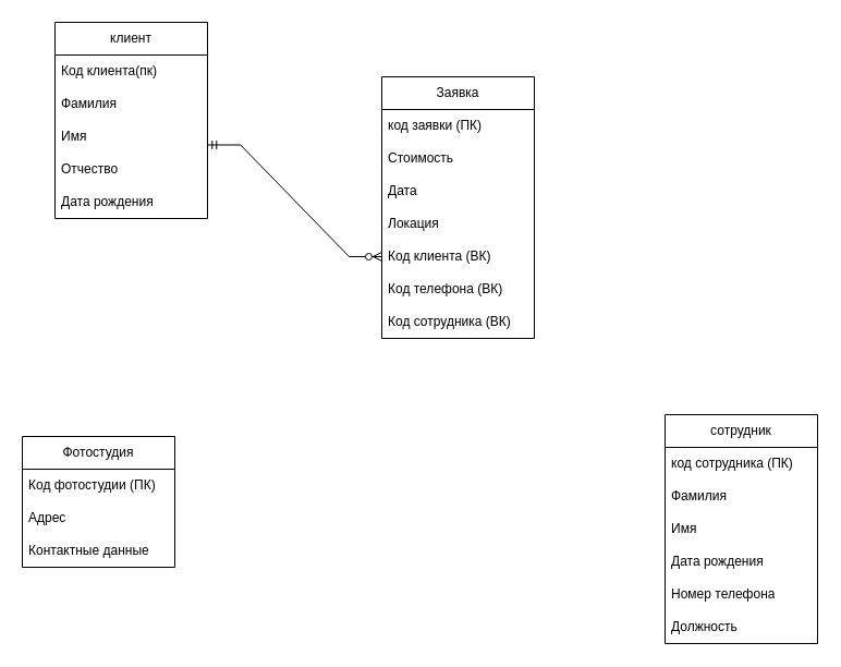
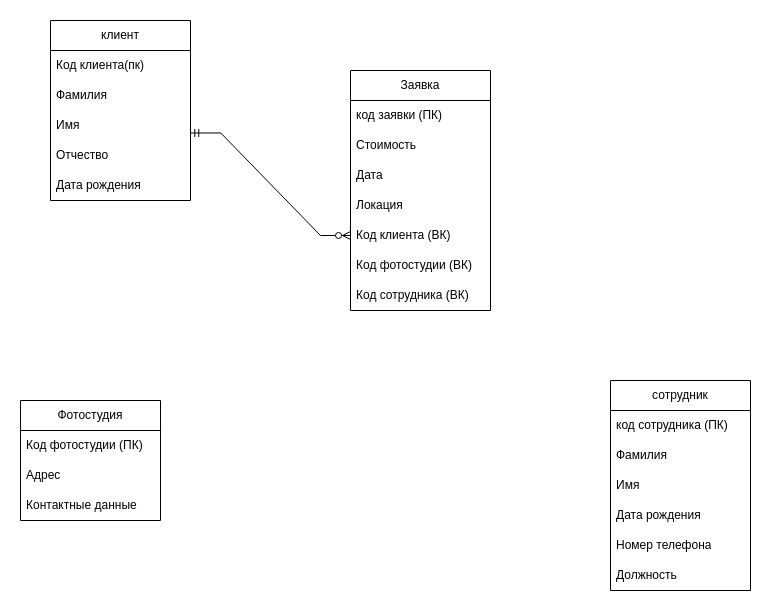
  <mxCell id="0" />
  <mxCell id="1" parent="0" />
  <mxCell id="2" value="Фотостудия" style="swimlane;fontStyle=0;childLayout=stackLayout;horizontal=1;startSize=30;horizontalStack=0;resizeParent=1;resizeParentMax=0;resizeLast=0;collapsible=1;marginBottom=0;whiteSpace=wrap;html=1;" parent="1" vertex="1"><mxGeometry x="20" y="400" width="140" height="120" as="geometry" /></mxCell>
  <mxCell id="3" value="Код фотостудии (ПК)" style="text;strokeColor=none;fillColor=none;align=left;verticalAlign=middle;spacingLeft=4;spacingRight=4;overflow=hidden;points=[[0,0.5],[1,0.5]];portConstraint=eastwest;rotatable=0;whiteSpace=wrap;html=1;" parent="2" vertex="1"><mxGeometry y="30" width="140" height="30" as="geometry" /></mxCell>
  <mxCell id="4" value="Адрес" style="text;strokeColor=none;fillColor=none;align=left;verticalAlign=middle;spacingLeft=4;spacingRight=4;overflow=hidden;points=[[0,0.5],[1,0.5]];portConstraint=eastwest;rotatable=0;whiteSpace=wrap;html=1;" parent="2" vertex="1"><mxGeometry y="60" width="140" height="30" as="geometry" /></mxCell>
  <mxCell id="5" value="Контактные данные" style="text;strokeColor=none;fillColor=none;align=left;verticalAlign=middle;spacingLeft=4;spacingRight=4;overflow=hidden;points=[[0,0.5],[1,0.5]];portConstraint=eastwest;rotatable=0;whiteSpace=wrap;html=1;" parent="2" vertex="1"><mxGeometry y="90" width="140" height="30" as="geometry" /></mxCell>
  <mxCell id="6" value="клиент" style="swimlane;fontStyle=0;childLayout=stackLayout;horizontal=1;startSize=30;horizontalStack=0;resizeParent=1;resizeParentMax=0;resizeLast=0;collapsible=1;marginBottom=0;whiteSpace=wrap;html=1;" parent="1" vertex="1"><mxGeometry x="50" y="20" width="140" height="180" as="geometry" /></mxCell>
  <mxCell id="7" value="Код клиента(пк)" style="text;strokeColor=none;fillColor=none;align=left;verticalAlign=middle;spacingLeft=4;spacingRight=4;overflow=hidden;points=[[0,0.5],[1,0.5]];portConstraint=eastwest;rotatable=0;whiteSpace=wrap;html=1;" parent="6" vertex="1"><mxGeometry y="30" width="140" height="30" as="geometry" /></mxCell>
  <mxCell id="8" value="Фамилия" style="text;strokeColor=none;fillColor=none;align=left;verticalAlign=middle;spacingLeft=4;spacingRight=4;overflow=hidden;points=[[0,0.5],[1,0.5]];portConstraint=eastwest;rotatable=0;whiteSpace=wrap;html=1;" parent="6" vertex="1"><mxGeometry y="60" width="140" height="30" as="geometry" /></mxCell>
  <mxCell id="9" value="Имя" style="text;strokeColor=none;fillColor=none;align=left;verticalAlign=middle;spacingLeft=4;spacingRight=4;overflow=hidden;points=[[0,0.5],[1,0.5]];portConstraint=eastwest;rotatable=0;whiteSpace=wrap;html=1;" parent="6" vertex="1"><mxGeometry y="90" width="140" height="30" as="geometry" /></mxCell>
  <mxCell id="10" value="Отчество" style="text;strokeColor=none;fillColor=none;align=left;verticalAlign=middle;spacingLeft=4;spacingRight=4;overflow=hidden;points=[[0,0.5],[1,0.5]];portConstraint=eastwest;rotatable=0;whiteSpace=wrap;html=1;" parent="6" vertex="1"><mxGeometry y="120" width="140" height="30" as="geometry" /></mxCell>
  <mxCell id="11" value="Дата рождения" style="text;strokeColor=none;fillColor=none;align=left;verticalAlign=middle;spacingLeft=4;spacingRight=4;overflow=hidden;points=[[0,0.5],[1,0.5]];portConstraint=eastwest;rotatable=0;whiteSpace=wrap;html=1;" parent="6" vertex="1"><mxGeometry y="150" width="140" height="30" as="geometry" /></mxCell>
  <mxCell id="12" value="Заявка" style="swimlane;fontStyle=0;childLayout=stackLayout;horizontal=1;startSize=30;horizontalStack=0;resizeParent=1;resizeParentMax=0;resizeLast=0;collapsible=1;marginBottom=0;whiteSpace=wrap;html=1;" parent="1" vertex="1"><mxGeometry x="350" y="70" width="140" height="240" as="geometry" /></mxCell>
  <mxCell id="13" value="код заявки (ПК)" style="text;strokeColor=none;fillColor=none;align=left;verticalAlign=middle;spacingLeft=4;spacingRight=4;overflow=hidden;points=[[0,0.5],[1,0.5]];portConstraint=eastwest;rotatable=0;whiteSpace=wrap;html=1;" parent="12" vertex="1"><mxGeometry y="30" width="140" height="30" as="geometry" /></mxCell>
  <mxCell id="14" value="Стоимость" style="text;strokeColor=none;fillColor=none;align=left;verticalAlign=middle;spacingLeft=4;spacingRight=4;overflow=hidden;points=[[0,0.5],[1,0.5]];portConstraint=eastwest;rotatable=0;whiteSpace=wrap;html=1;" parent="12" vertex="1"><mxGeometry y="60" width="140" height="30" as="geometry" /></mxCell>
  <mxCell id="15" value="Дата" style="text;strokeColor=none;fillColor=none;align=left;verticalAlign=middle;spacingLeft=4;spacingRight=4;overflow=hidden;points=[[0,0.5],[1,0.5]];portConstraint=eastwest;rotatable=0;whiteSpace=wrap;html=1;" parent="12" vertex="1"><mxGeometry y="90" width="140" height="30" as="geometry" /></mxCell>
  <mxCell id="16" value="Локация&lt;br&gt;" style="text;strokeColor=none;fillColor=none;align=left;verticalAlign=middle;spacingLeft=4;spacingRight=4;overflow=hidden;points=[[0,0.5],[1,0.5]];portConstraint=eastwest;rotatable=0;whiteSpace=wrap;html=1;" parent="12" vertex="1"><mxGeometry y="120" width="140" height="30" as="geometry" /></mxCell>
  <mxCell id="17" value="Код клиента (ВК)" style="text;strokeColor=none;fillColor=none;align=left;verticalAlign=middle;spacingLeft=4;spacingRight=4;overflow=hidden;points=[[0,0.5],[1,0.5]];portConstraint=eastwest;rotatable=0;whiteSpace=wrap;html=1;" parent="12" vertex="1"><mxGeometry y="150" width="140" height="30" as="geometry" /></mxCell>
- <mxCell id="18" value="Код телефона (ВК)" style="text;strokeColor=none;fillColor=none;align=left;verticalAlign=middle;spacingLeft=4;spacingRight=4;overflow=hidden;points=[[0,0.5],[1,0.5]];portConstraint=eastwest;rotatable=0;whiteSpace=wrap;html=1;" parent="12" vertex="1"><mxGeometry y="180" width="140" height="30" as="geometry" /></mxCell>
+ <mxCell id="18" value="Код фотостудии (ВК)" style="text;strokeColor=none;fillColor=none;align=left;verticalAlign=middle;spacingLeft=4;spacingRight=4;overflow=hidden;points=[[0,0.5],[1,0.5]];portConstraint=eastwest;rotatable=0;whiteSpace=wrap;html=1;" parent="12" vertex="1"><mxGeometry y="180" width="140" height="30" as="geometry" /></mxCell>
  <mxCell id="19" value="Код сотрудника (ВК)" style="text;strokeColor=none;fillColor=none;align=left;verticalAlign=middle;spacingLeft=4;spacingRight=4;overflow=hidden;points=[[0,0.5],[1,0.5]];portConstraint=eastwest;rotatable=0;whiteSpace=wrap;html=1;" parent="12" vertex="1"><mxGeometry y="210" width="140" height="30" as="geometry" /></mxCell>
  <mxCell id="20" value="сотрудник" style="swimlane;fontStyle=0;childLayout=stackLayout;horizontal=1;startSize=30;horizontalStack=0;resizeParent=1;resizeParentMax=0;resizeLast=0;collapsible=1;marginBottom=0;whiteSpace=wrap;html=1;" parent="1" vertex="1"><mxGeometry x="610" y="380" width="140" height="210" as="geometry" /></mxCell>
  <mxCell id="21" value="код сотрудника (ПК)" style="text;strokeColor=none;fillColor=none;align=left;verticalAlign=middle;spacingLeft=4;spacingRight=4;overflow=hidden;points=[[0,0.5],[1,0.5]];portConstraint=eastwest;rotatable=0;whiteSpace=wrap;html=1;" parent="20" vertex="1"><mxGeometry y="30" width="140" height="30" as="geometry" /></mxCell>
  <mxCell id="22" value="Фамилия" style="text;strokeColor=none;fillColor=none;align=left;verticalAlign=middle;spacingLeft=4;spacingRight=4;overflow=hidden;points=[[0,0.5],[1,0.5]];portConstraint=eastwest;rotatable=0;whiteSpace=wrap;html=1;" parent="20" vertex="1"><mxGeometry y="60" width="140" height="30" as="geometry" /></mxCell>
  <mxCell id="23" value="Имя" style="text;strokeColor=none;fillColor=none;align=left;verticalAlign=middle;spacingLeft=4;spacingRight=4;overflow=hidden;points=[[0,0.5],[1,0.5]];portConstraint=eastwest;rotatable=0;whiteSpace=wrap;html=1;" parent="20" vertex="1"><mxGeometry y="90" width="140" height="30" as="geometry" /></mxCell>
  <mxCell id="24" value="Дата рождения" style="text;strokeColor=none;fillColor=none;align=left;verticalAlign=middle;spacingLeft=4;spacingRight=4;overflow=hidden;points=[[0,0.5],[1,0.5]];portConstraint=eastwest;rotatable=0;whiteSpace=wrap;html=1;" parent="20" vertex="1"><mxGeometry y="120" width="140" height="30" as="geometry" /></mxCell>
  <mxCell id="25" value="Номер телефона" style="text;strokeColor=none;fillColor=none;align=left;verticalAlign=middle;spacingLeft=4;spacingRight=4;overflow=hidden;points=[[0,0.5],[1,0.5]];portConstraint=eastwest;rotatable=0;whiteSpace=wrap;html=1;" parent="20" vertex="1"><mxGeometry y="150" width="140" height="30" as="geometry" /></mxCell>
  <mxCell id="26" value="Должность" style="text;strokeColor=none;fillColor=none;align=left;verticalAlign=middle;spacingLeft=4;spacingRight=4;overflow=hidden;points=[[0,0.5],[1,0.5]];portConstraint=eastwest;rotatable=0;whiteSpace=wrap;html=1;" parent="20" vertex="1"><mxGeometry y="180" width="140" height="30" as="geometry" /></mxCell>
  <mxCell id="27" value="" style="edgeStyle=entityRelationEdgeStyle;fontSize=12;html=1;endArrow=ERzeroToMany;startArrow=ERmandOne;rounded=0;exitX=1.002;exitY=0.749;exitDx=0;exitDy=0;exitPerimeter=0;entryX=0;entryY=0.5;entryDx=0;entryDy=0;" parent="1" source="9" target="17" edge="1"><mxGeometry width="100" height="100" relative="1" as="geometry"><mxPoint x="430" y="330" as="sourcePoint" /><mxPoint x="530" y="230" as="targetPoint" /></mxGeometry></mxCell>
